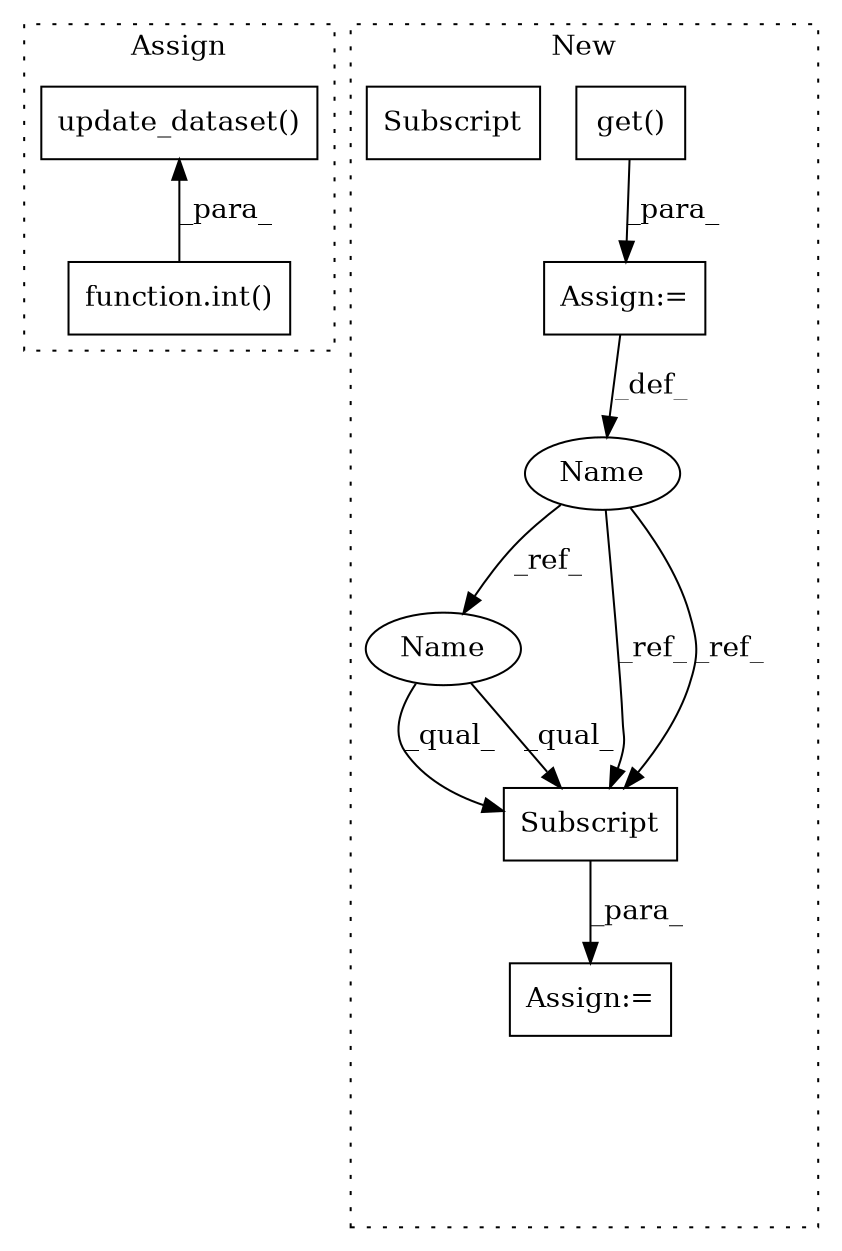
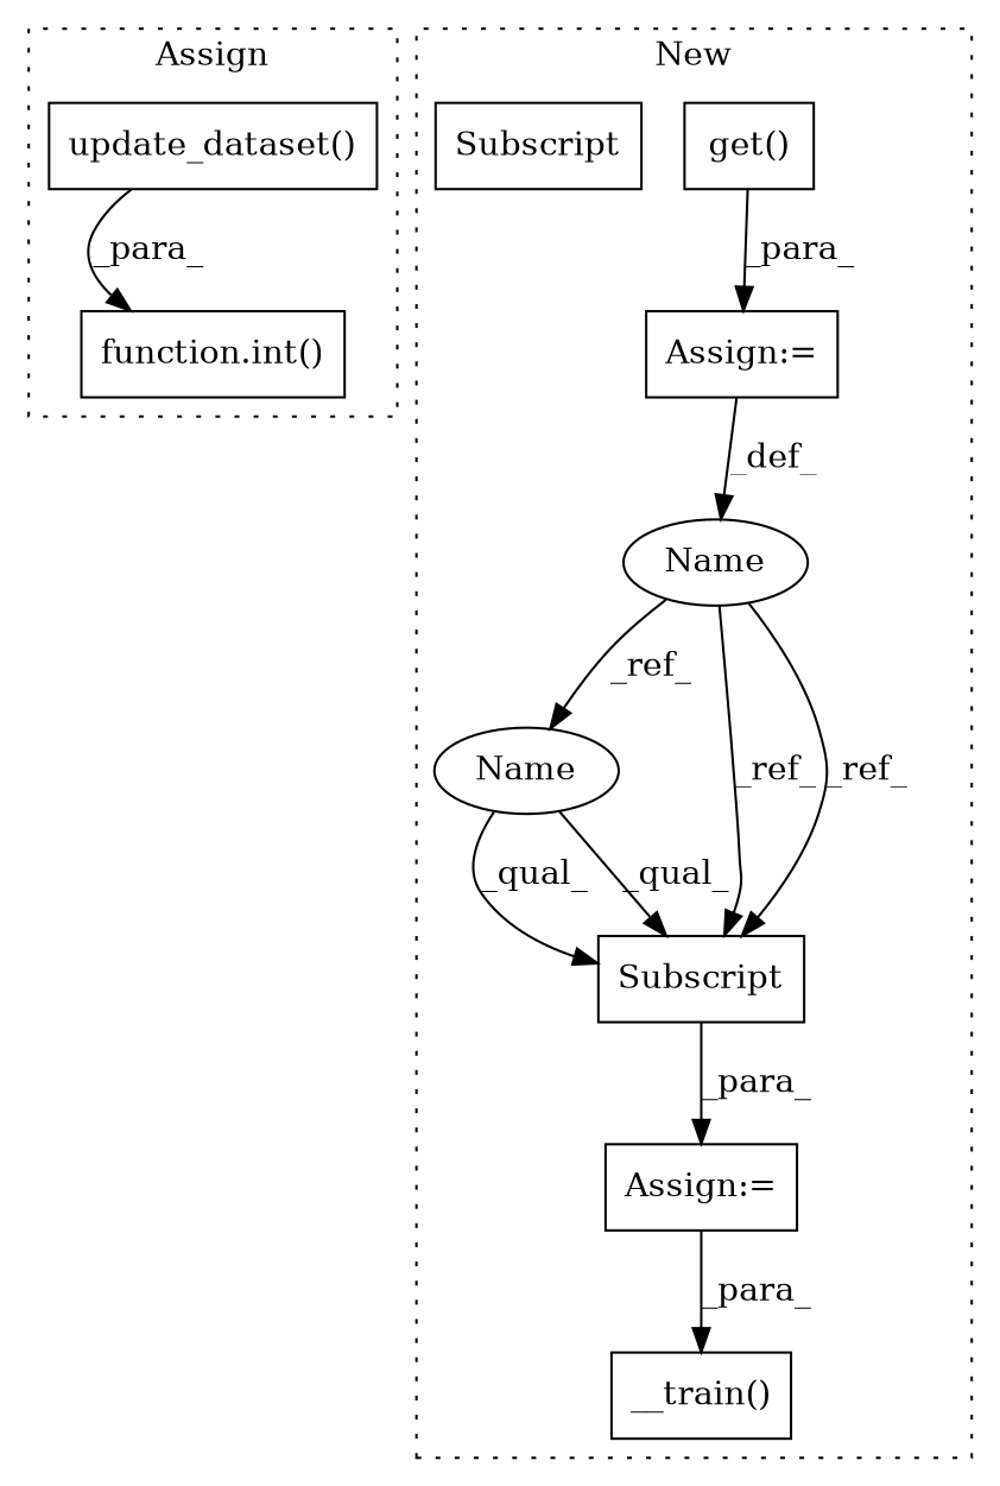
  digraph {
    node [a=75 l=3 s="2832,0" shape=box]
    n1 [l="41,1" label="update_dataset()" s="3093,3154"]
    n2 [l="4,1" label="function.int()" s="3134,3153"]
    n3 [l="15,1" label="get()" s="2695,2747"]
+   n4 [l="13,1" label="__train()" s="3554,3623"]
    n5 [a=68 label="Assign:=" s=2829]
    n6 [a=87 l=15 label=Name s=2677 shape=ellipse]
    n7 [a=63 l="36,0" label=Subscript]
    n8 [a=68 label="Assign:=" s=2692]
    n9 [a=87 l=15 label=Name s=2832 shape=ellipse]
    n10 [a=63 l="36,0" label=Subscript]
    subgraph cluster_1 {
      label=Assign
      style=dotted
      n1
      n2
    }
    subgraph cluster_2 {
      label=New
      style=dotted
      n3
+     n4
      n5
      n6
      n7
      n8
      n9
      n10
    }
-   n2 -> n1 [label=_para_]
+   n1 -> n2 [label=_para_]
    n3 -> n8 [label=_para_]
+   n5 -> n4 [label=_para_]
    n6 -> n9 [label=_ref_]
    n6 -> n10 [label=_ref_]
    n6 -> n10 [label=_ref_]
    n8 -> n6 [label=_def_]
    n9 -> n10 [label=_qual_]
    n9 -> n10 [label=_qual_]
    n10 -> n5 [label=_para_]
  }
